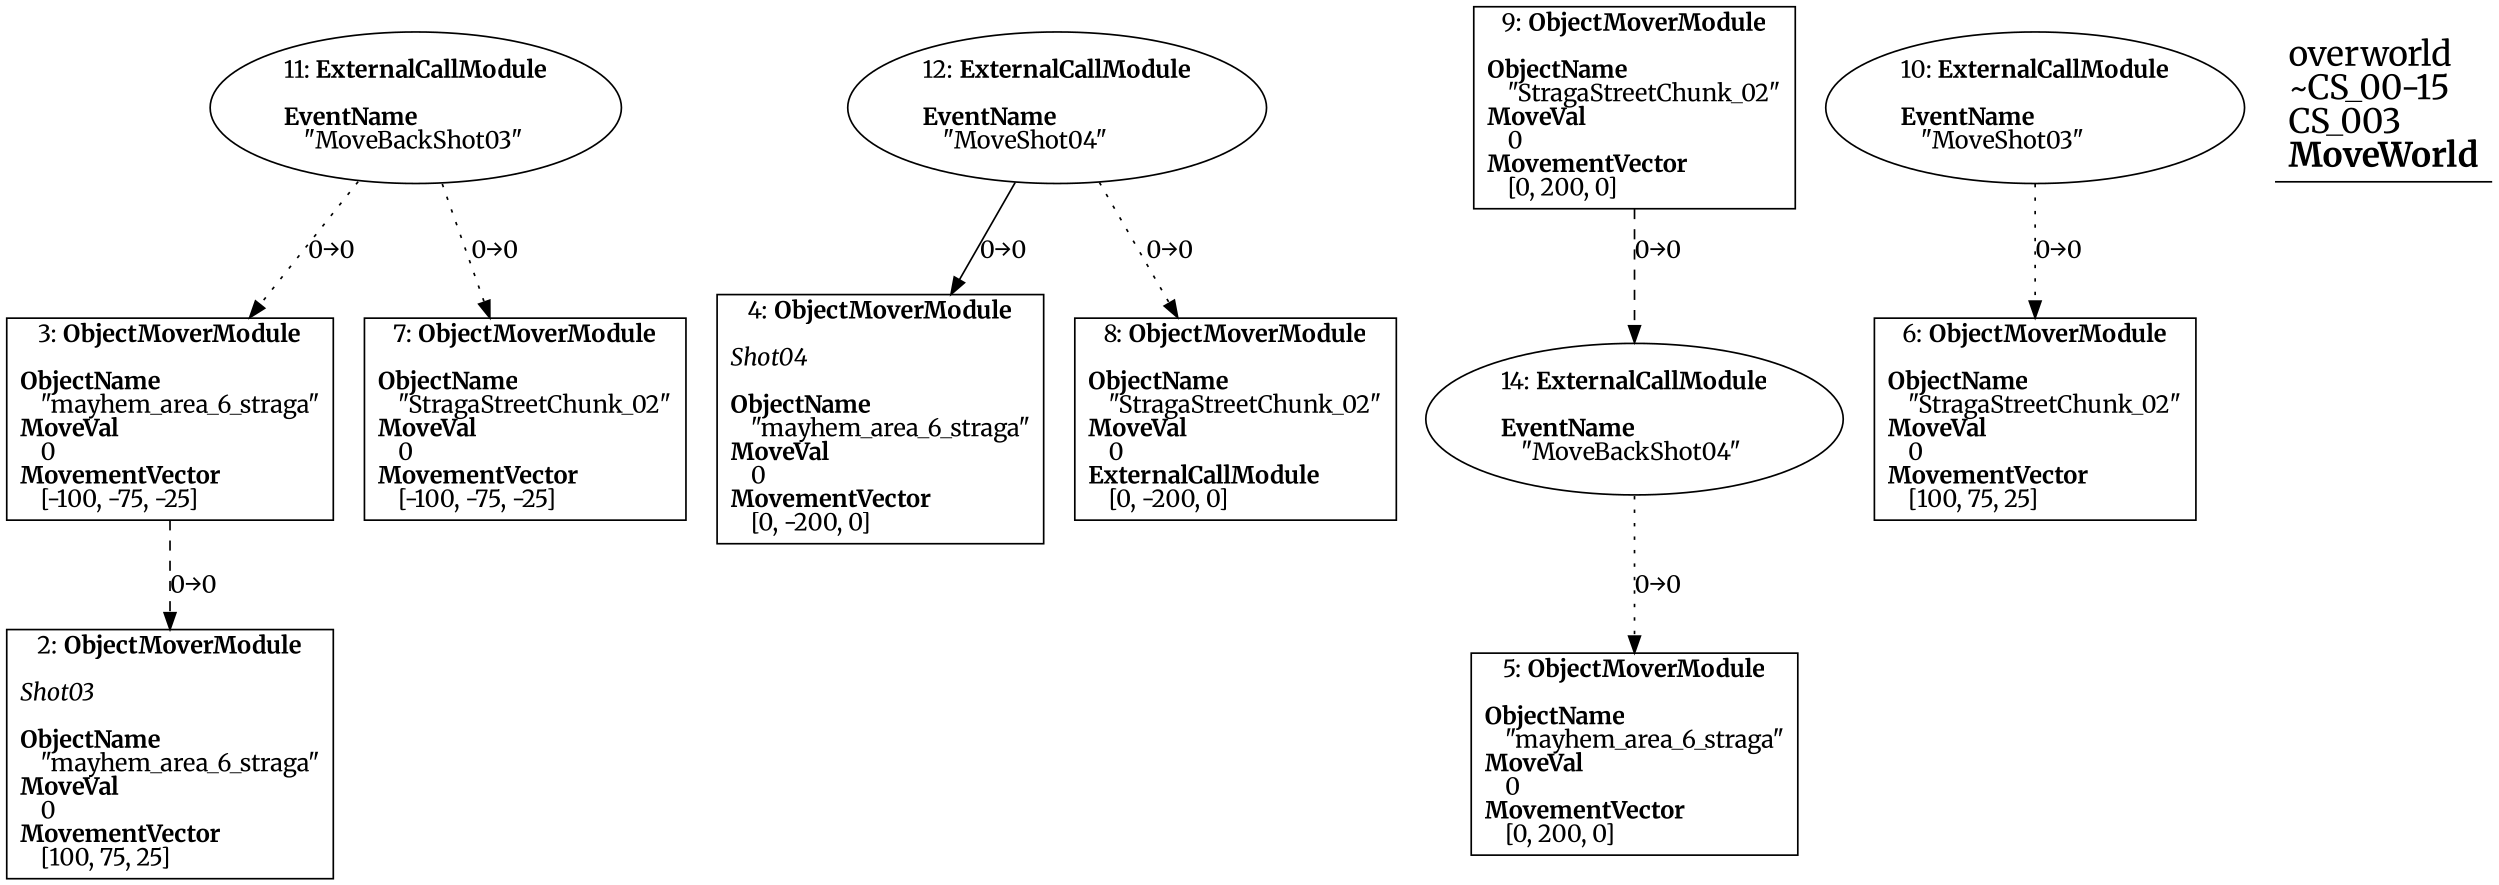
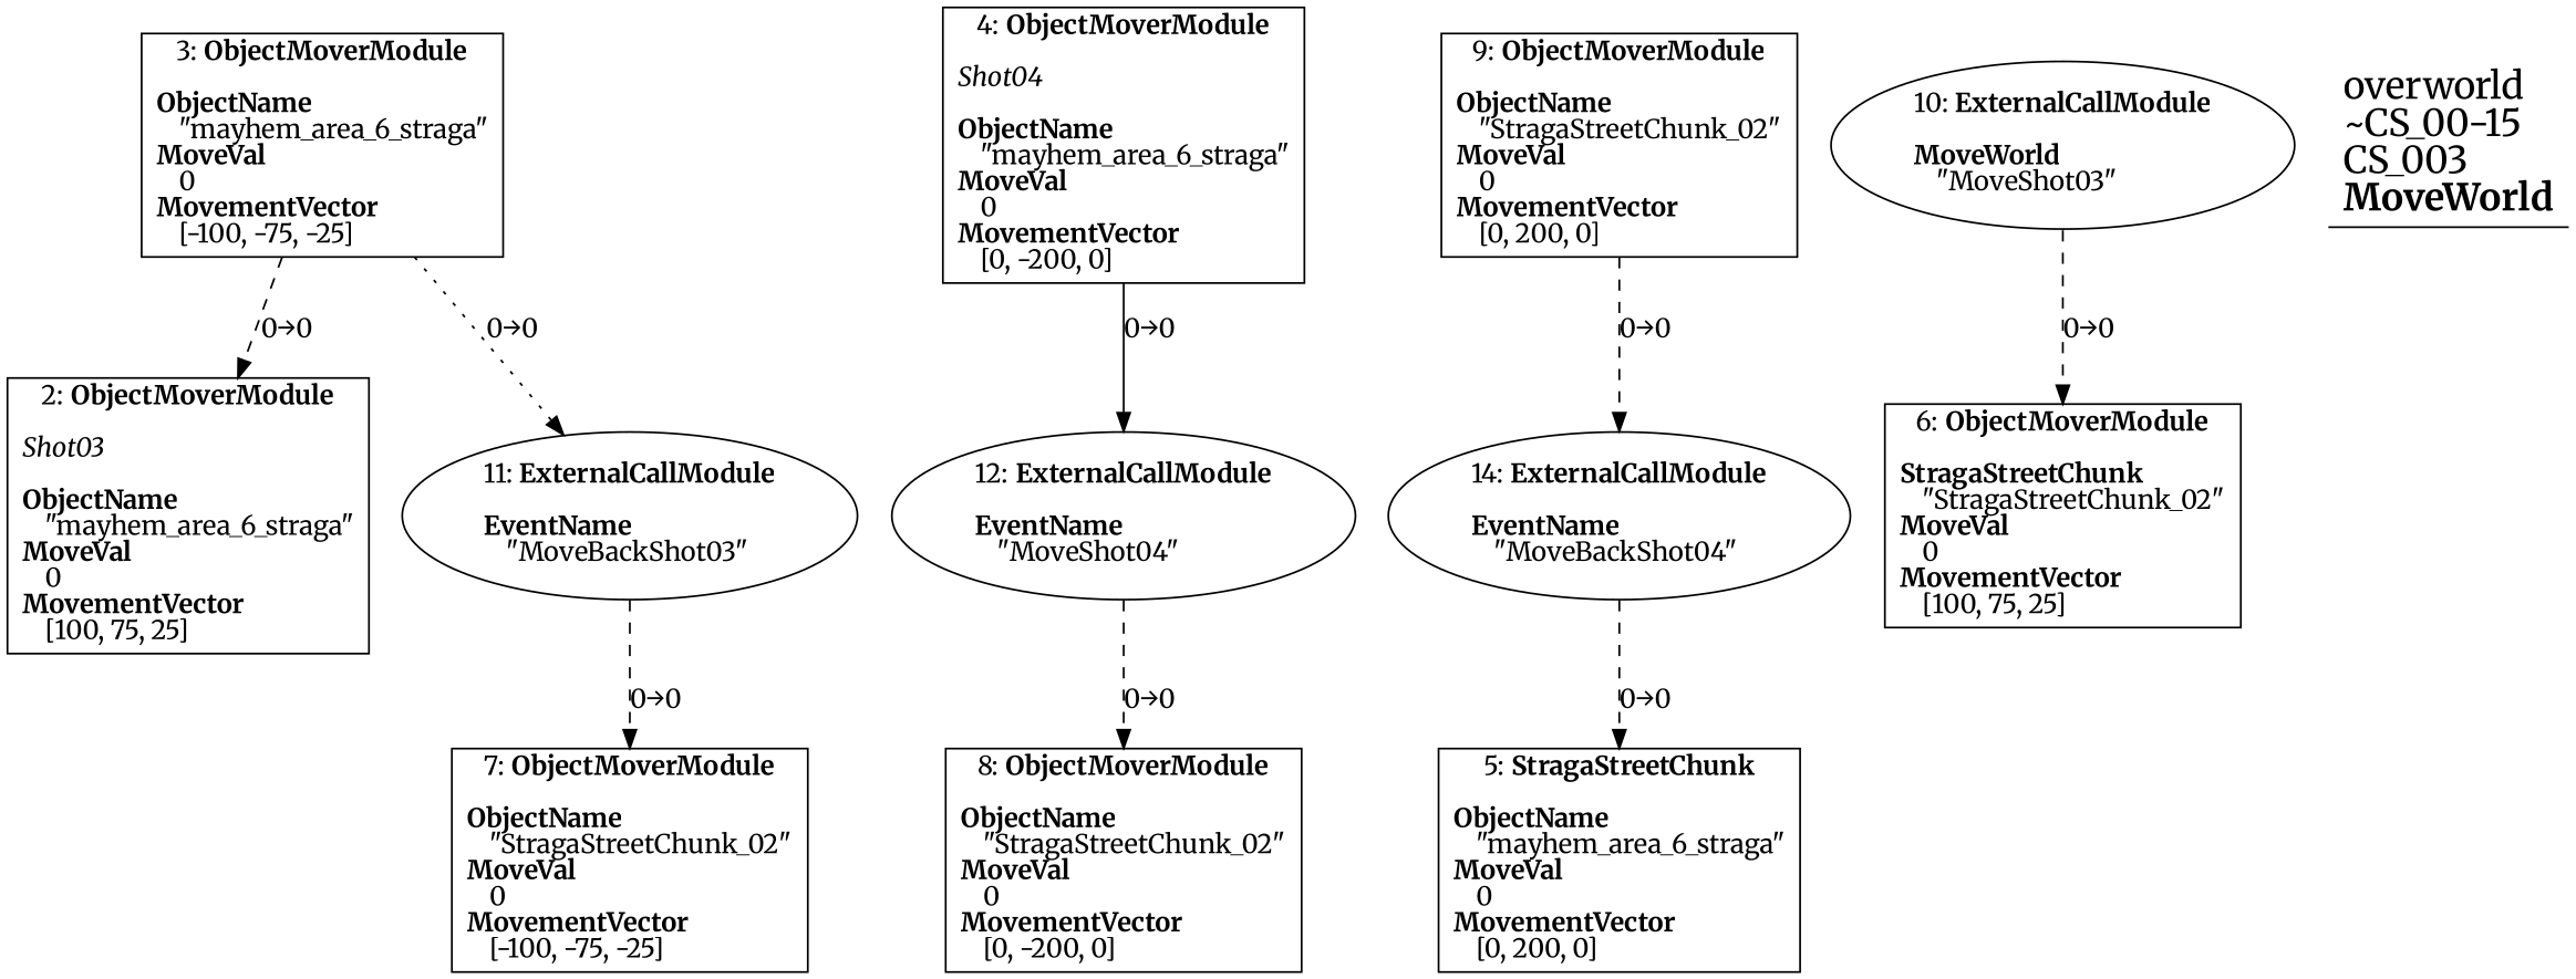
  digraph {
    fontname=Merriweather
    splines=spline
    node [fontname=Merriweather shape=box]
    edge [fontname=Merriweather style=dashed]
    n1 [label=<2: <b>ObjectMoverModule</b><br/><br/><i>Shot03<br align="left"/></i><br align="left"/><b>ObjectName</b><br align="left"/>    &quot;mayhem_area_6_straga&quot;<br align="left"/><b>MoveVal</b><br align="left"/>    0<br align="left"/><b>MovementVector</b><br align="left"/>    [100, 75, 25]<br align="left"/>>]
    n2 [label=<3: <b>ObjectMoverModule</b><br/><br/><b>ObjectName</b><br align="left"/>    &quot;mayhem_area_6_straga&quot;<br align="left"/><b>MoveVal</b><br align="left"/>    0<br align="left"/><b>MovementVector</b><br align="left"/>    [-100, -75, -25]<br align="left"/>>]
    n3 [label=<4: <b>ObjectMoverModule</b><br/><br/><i>Shot04<br align="left"/></i><br align="left"/><b>ObjectName</b><br align="left"/>    &quot;mayhem_area_6_straga&quot;<br align="left"/><b>MoveVal</b><br align="left"/>    0<br align="left"/><b>MovementVector</b><br align="left"/>    [0, -200, 0]<br align="left"/>>]
-   n4 [label=<5: <b>ObjectMoverModule</b><br/><br/><b>ObjectName</b><br align="left"/>    &quot;mayhem_area_6_straga&quot;<br align="left"/><b>MoveVal</b><br align="left"/>    0<br align="left"/><b>MovementVector</b><br align="left"/>    [0, 200, 0]<br align="left"/>>]
-   n5 [label=<6: <b>ObjectMoverModule</b><br/><br/><b>ObjectName</b><br align="left"/>    &quot;StragaStreetChunk_02&quot;<br align="left"/><b>MoveVal</b><br align="left"/>    0<br align="left"/><b>MovementVector</b><br align="left"/>    [100, 75, 25]<br align="left"/>>]
+   n4 [label=<5: <b>StragaStreetChunk</b><br/><br/><b>ObjectName</b><br align="left"/>    &quot;mayhem_area_6_straga&quot;<br align="left"/><b>MoveVal</b><br align="left"/>    0<br align="left"/><b>MovementVector</b><br align="left"/>    [0, 200, 0]<br align="left"/>>]
+   n5 [label=<6: <b>ObjectMoverModule</b><br/><br/><b>StragaStreetChunk</b><br align="left"/>    &quot;StragaStreetChunk_02&quot;<br align="left"/><b>MoveVal</b><br align="left"/>    0<br align="left"/><b>MovementVector</b><br align="left"/>    [100, 75, 25]<br align="left"/>>]
    n6 [label=<7: <b>ObjectMoverModule</b><br/><br/><b>ObjectName</b><br align="left"/>    &quot;StragaStreetChunk_02&quot;<br align="left"/><b>MoveVal</b><br align="left"/>    0<br align="left"/><b>MovementVector</b><br align="left"/>    [-100, -75, -25]<br align="left"/>>]
-   n7 [label=<8: <b>ObjectMoverModule</b><br/><br/><b>ObjectName</b><br align="left"/>    &quot;StragaStreetChunk_02&quot;<br align="left"/><b>MoveVal</b><br align="left"/>    0<br align="left"/><b>ExternalCallModule</b><br align="left"/>    [0, -200, 0]<br align="left"/>>]
+   n7 [label=<8: <b>ObjectMoverModule</b><br/><br/><b>ObjectName</b><br align="left"/>    &quot;StragaStreetChunk_02&quot;<br align="left"/><b>MoveVal</b><br align="left"/>    0<br align="left"/><b>MovementVector</b><br align="left"/>    [0, -200, 0]<br align="left"/>>]
    n8 [label=<9: <b>ObjectMoverModule</b><br/><br/><b>ObjectName</b><br align="left"/>    &quot;StragaStreetChunk_02&quot;<br align="left"/><b>MoveVal</b><br align="left"/>    0<br align="left"/><b>MovementVector</b><br align="left"/>    [0, 200, 0]<br align="left"/>>]
    n9 [label=<14: <b>ExternalCallModule</b><br/><br/><b>EventName</b><br align="left"/>    &quot;MoveBackShot04&quot;<br align="left"/>> shape=oval]
-   n10 [label=<10: <b>ExternalCallModule</b><br/><br/><b>EventName</b><br align="left"/>    &quot;MoveShot03&quot;<br align="left"/>> shape=oval]
+   n10 [label=<10: <b>ExternalCallModule</b><br/><br/><b>MoveWorld</b><br align="left"/>    &quot;MoveShot03&quot;<br align="left"/>> shape=oval]
    n11 [label=<11: <b>ExternalCallModule</b><br/><br/><b>EventName</b><br align="left"/>    &quot;MoveBackShot03&quot;<br align="left"/>> shape=oval]
    n12 [label=<12: <b>ExternalCallModule</b><br/><br/><b>EventName</b><br align="left"/>    &quot;MoveShot04&quot;<br align="left"/>> shape=oval]
    n13 [label=<<font point-size="20">overworld<br align="left"/>~CS_00-15<br align="left"/>CS_003<br align="left"/><b>MoveWorld</b><br align="left"/></font>> shape=underline]
    n2 -> n1 [label="0→0"]
    n8 -> n9 [label="0→0"]
-   n9 -> n4 [label="0→0" style=dotted]
-   n10 -> n5 [label="0→0" style=dotted]
-   n11 -> n2 [label="0→0" style=dotted]
-   n11 -> n6 [label="0→0" style=dotted]
-   n12 -> n3 [label="0→0" style=solid]
-   n12 -> n7 [label="0→0" style=dotted]
+   n9 -> n4 [label="0→0"]
+   n10 -> n5 [label="0→0"]
+   n2 -> n11 [label="0→0" style=dotted]
+   n11 -> n6 [label="0→0"]
+   n3 -> n12 [label="0→0" style=solid]
+   n12 -> n7 [label="0→0"]
  }
